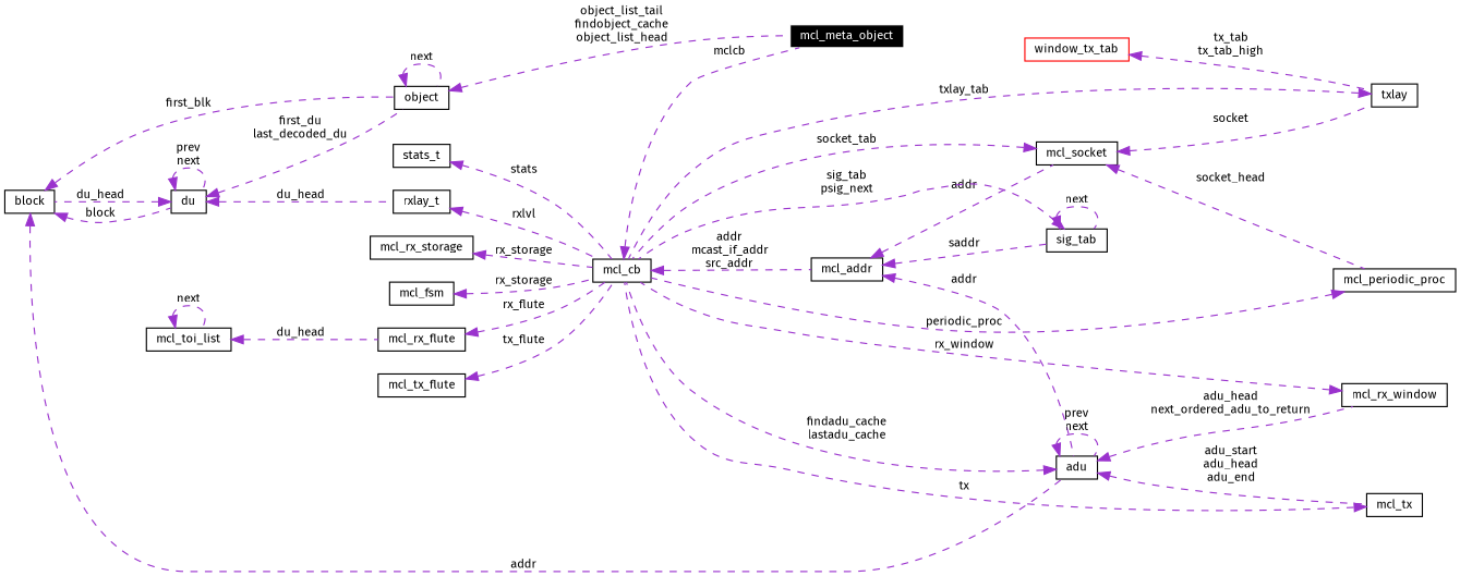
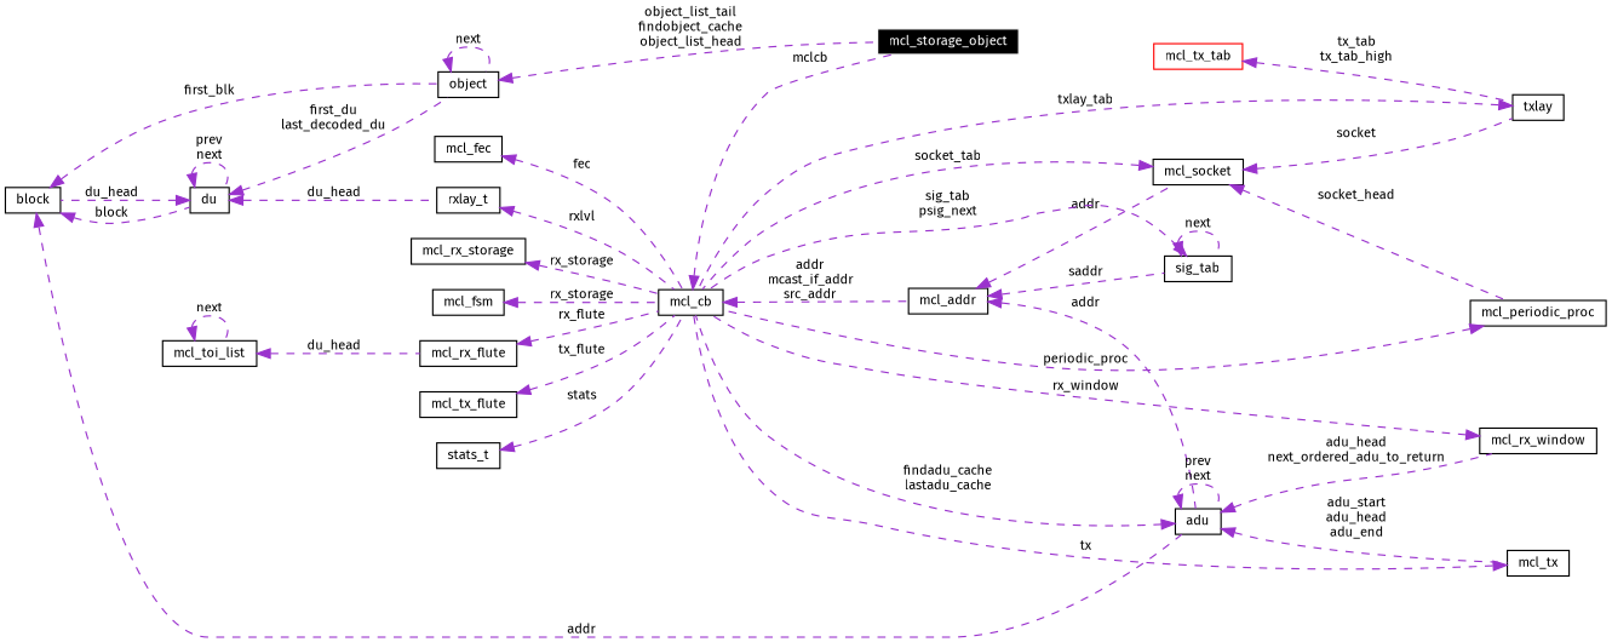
  digraph {
    fontname="Fira Sans"
    rankdir=LR
    node [color=black fontname="Fira Sans" fontsize=10 shape=record]
    edge [color=darkorchid3 dir=back fontname="Fira Sans" fontsize=10 labelfontname=Helvetica labelfontsize=10 style=dashed]
-   n1 [color=white fillcolor=black fontcolor=white height=0.2 label=mcl_meta_object style=filled width=0.4]
+   n1 [color=white fillcolor=black fontcolor=white height=0.2 label=mcl_storage_object style=filled width=0.4]
    n2 [height=0.2 label=mcl_cb width=0.4]
    n3 [height=0.2 label=mcl_addr width=0.4]
    n4 [height=0.2 label=mcl_fsm width=0.4]
    n5 [height=0.2 label=mcl_socket width=0.4]
    n6 [height=0.2 label=txlay width=0.4]
    n7 [height=0.2 label=mcl_periodic_proc width=0.4]
    n8 [height=0.2 label=rxlay_t width=0.4]
    n9 [height=0.2 label=adu width=0.4]
    n10 [height=0.2 label=sig_tab width=0.4]
    n11 [height=0.2 label=mcl_rx_window width=0.4]
    n12 [height=0.2 label=mcl_tx width=0.4]
    n13 [height=0.2 label=du width=0.4]
    n14 [height=0.2 label=block width=0.4]
    n15 [height=0.2 label=object width=0.4]
    n16 [height=0.2 label=mcl_rx_flute width=0.4]
    n17 [height=0.2 label=mcl_toi_list width=0.4]
    n18 [height=0.2 label=mcl_tx_flute width=0.4]
-   n19 [color=red height=0.2 label=window_tx_tab width=0.4]
+   n19 [color=red height=0.2 label=mcl_tx_tab width=0.4]
    n20 [height=0.2 label=stats_t width=0.4]
+   n21 [height=0.2 label=mcl_fec width=0.4]
    n22 [height=0.2 label=mcl_rx_storage width=0.4]
    n2 -> n1 [label=mclcb]
    n2 -> n3 [label="addr\nmcast_if_addr\nsrc_addr"]
    n3 -> n5 [label=addr]
    n3 -> n9 [label=addr]
    n3 -> n10 [label=saddr]
    n4 -> n2 [label=rx_storage]
    n5 -> n2 [label=socket_tab]
    n5 -> n6 [label=socket]
    n5 -> n7 [label=socket_head]
    n6 -> n2 [label=txlay_tab]
    n7 -> n2 [label=periodic_proc]
    n8 -> n2 [label=rxlvl]
    n9 -> n2 [label="findadu_cache\nlastadu_cache"]
    n9 -> n9 [label="prev\nnext"]
    n9 -> n11 [label="adu_head\nnext_ordered_adu_to_return"]
    n9 -> n12 [label="adu_start\nadu_head\nadu_end"]
    n10 -> n2 [label="sig_tab\npsig_next"]
    n10 -> n10 [label=next]
    n11 -> n2 [label=rx_window]
    n12 -> n2 [label=tx]
    n13 -> n8 [label=du_head]
    n13 -> n13 [label="prev\nnext"]
    n13 -> n14 [label=du_head]
    n13 -> n15 [label="first_du\nlast_decoded_du"]
    n14 -> n9 [label=addr]
    n14 -> n13 [label=block]
    n14 -> n15 [label=first_blk]
    n15 -> n1 [label="object_list_tail\nfindobject_cache\nobject_list_head"]
    n15 -> n15 [label=next]
    n16 -> n2 [label=rx_flute]
    n17 -> n16 [label=du_head]
    n17 -> n17 [label=next]
    n18 -> n2 [label=tx_flute]
    n19 -> n6 [label="tx_tab\ntx_tab_high"]
    n20 -> n2 [label=stats]
+   n21 -> n2 [label=fec]
    n22 -> n2 [label=rx_storage]
  }
